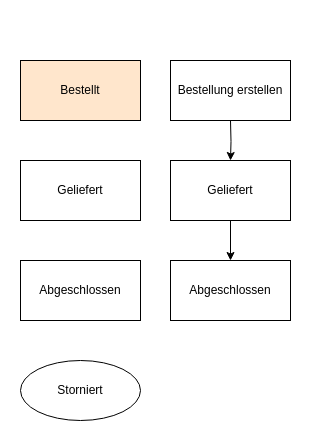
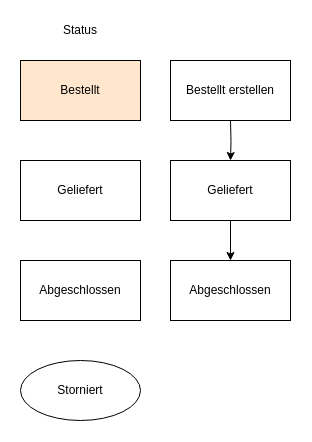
  <mxCell id="0" />
  <mxCell id="1" parent="0" />
- <mxCell id="2" value="Bestellung erstellen" style="rounded=0;whiteSpace=wrap;html=1;" vertex="1" parent="1"><mxGeometry x="170" y="60" width="120" height="60" as="geometry" /></mxCell>
+ <mxCell id="2" value="Bestellt erstellen" style="rounded=0;whiteSpace=wrap;html=1;" vertex="1" parent="1"><mxGeometry x="170" y="60" width="120" height="60" as="geometry" /></mxCell>
  <mxCell id="3" style="edgeStyle=orthogonalEdgeStyle;rounded=0;orthogonalLoop=1;jettySize=auto;html=1;exitX=0.5;exitY=1;exitDx=0;exitDy=0;entryX=0.5;entryY=0;entryDx=0;entryDy=0;" edge="1" parent="1" target="7"><mxGeometry relative="1" as="geometry"><mxPoint x="230" y="120" as="sourcePoint" /></mxGeometry></mxCell>
  <mxCell id="4" value="Bestellt" style="rounded=0;whiteSpace=wrap;html=1;fillColor=#ffe6cc;" vertex="1" parent="1"><mxGeometry x="20" y="60" width="120" height="60" as="geometry" /></mxCell>
+ <mxCell id="5" value="Status" style="text;html=1;strokeColor=none;fillColor=none;align=center;verticalAlign=middle;whiteSpace=wrap;rounded=0;" vertex="1" parent="1"><mxGeometry x="60" y="20" width="40" height="20" as="geometry" /></mxCell>
  <mxCell id="6" style="edgeStyle=orthogonalEdgeStyle;rounded=0;orthogonalLoop=1;jettySize=auto;html=1;exitX=0.5;exitY=1;exitDx=0;exitDy=0;entryX=0.5;entryY=0;entryDx=0;entryDy=0;" edge="1" parent="1" source="7" target="8"><mxGeometry relative="1" as="geometry" /></mxCell>
  <mxCell id="7" value="Geliefert" style="rounded=0;whiteSpace=wrap;html=1;" vertex="1" parent="1"><mxGeometry x="170" y="160" width="120" height="60" as="geometry" /></mxCell>
  <mxCell id="8" value="Abgeschlossen" style="rounded=0;whiteSpace=wrap;html=1;" vertex="1" parent="1"><mxGeometry x="170" y="260" width="120" height="60" as="geometry" /></mxCell>
  <mxCell id="9" value="Geliefert" style="rounded=0;whiteSpace=wrap;html=1;" vertex="1" parent="1"><mxGeometry x="20" y="160" width="120" height="60" as="geometry" /></mxCell>
  <mxCell id="10" value="Abgeschlossen" style="rounded=0;whiteSpace=wrap;html=1;" vertex="1" parent="1"><mxGeometry x="20" y="260" width="120" height="60" as="geometry" /></mxCell>
  <mxCell id="11" value="Storniert" style="ellipse;whiteSpace=wrap;html=1;" vertex="1" parent="1"><mxGeometry x="20" y="360" width="120" height="60" as="geometry" /></mxCell>
